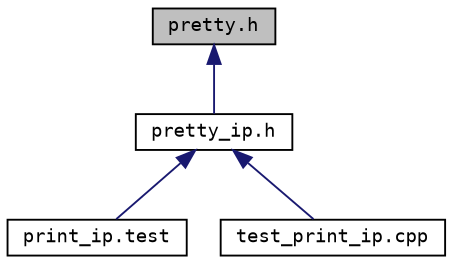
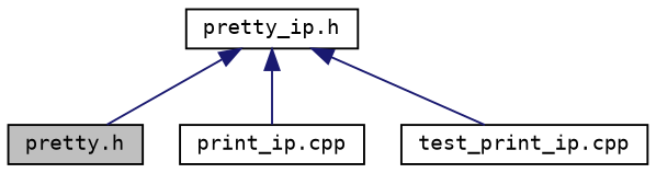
  digraph {
    fontname="DejaVu Sans Mono"
    node [color=black fillcolor=white fontname="DejaVu Sans Mono" fontsize=10 shape=record style=filled]
    edge [color=midnightblue dir=back fontname="DejaVu Sans Mono" fontsize=10 labelfontname=Helvetica labelfontsize=10 style=solid]
    n1 [fillcolor=grey75 fontcolor=black height=0.2 label="pretty.h" width=0.4]
    n2 [height=0.2 label="pretty_ip.h" width=0.4]
-   n3 [height=0.2 label="print_ip.test" width=0.4]
+   n3 [height=0.2 label="print_ip.cpp" width=0.4]
    n4 [height=0.2 label="test_print_ip.cpp" width=0.4]
-   n1 -> n2
+   n2 -> n1
    n2 -> n3
    n2 -> n4
  }
